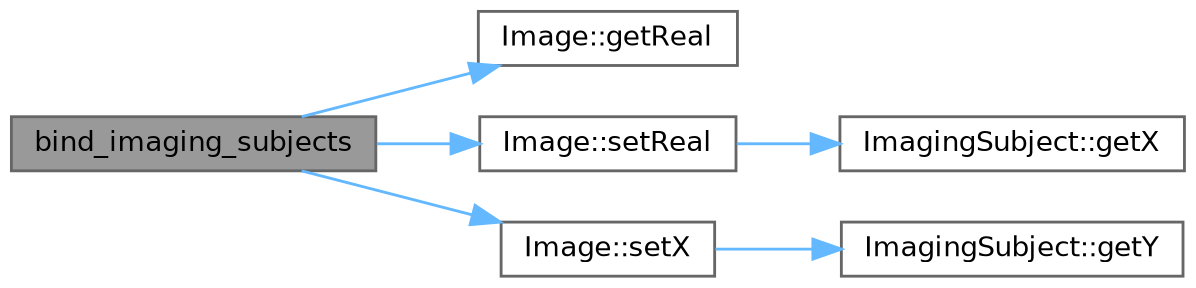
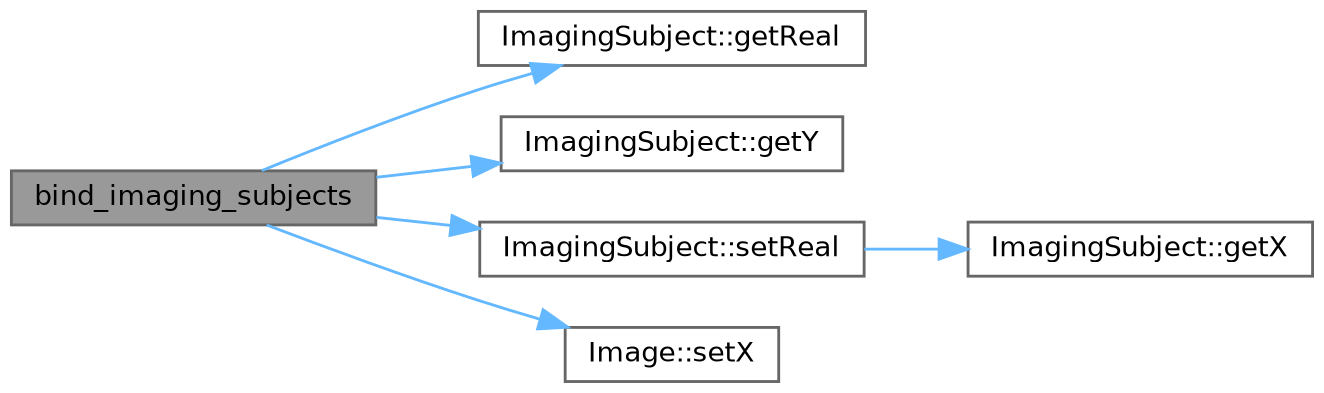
  digraph {
    rankdir=LR
    node [color=grey40 fillcolor=white fontname=Helvetica fontsize=10 shape=box style=filled]
    edge [color=steelblue1 fontname=Helvetica fontsize=10 labelfontname=Helvetica labelfontsize=10 style=solid]
    n1 [color=gray40 fillcolor=grey60 fontcolor=black height=0.2 label=bind_imaging_subjects width=0.4]
-   n2 [height=0.2 label="Image::getReal" width=0.4]
+   n2 [height=0.2 label="ImagingSubject::getReal" width=0.4]
    n3 [height=0.2 label="ImagingSubject::getY" width=0.4]
-   n4 [height=0.2 label="Image::setReal" width=0.4]
+   n4 [height=0.2 label="ImagingSubject::setReal" width=0.4]
    n5 [height=0.2 label="Image::setX" width=0.4]
    n6 [height=0.2 label="ImagingSubject::getX" width=0.4]
    n1 -> n2
-   n5 -> n3
+   n1 -> n3
    n1 -> n4
    n1 -> n5
    n4 -> n6
  }
